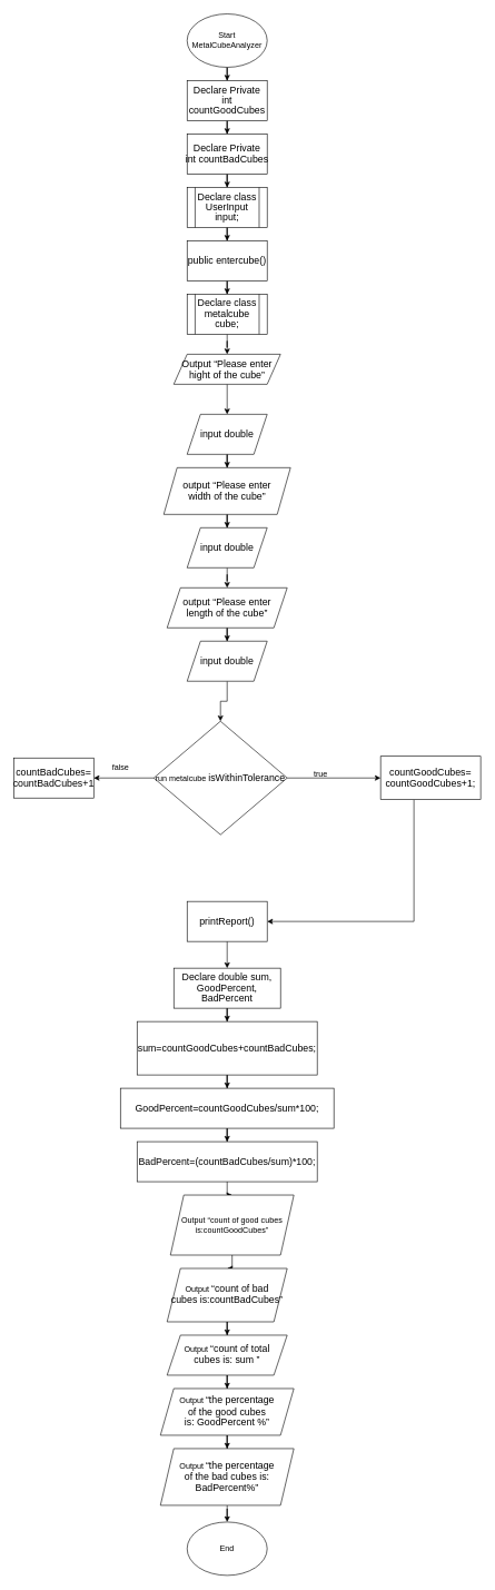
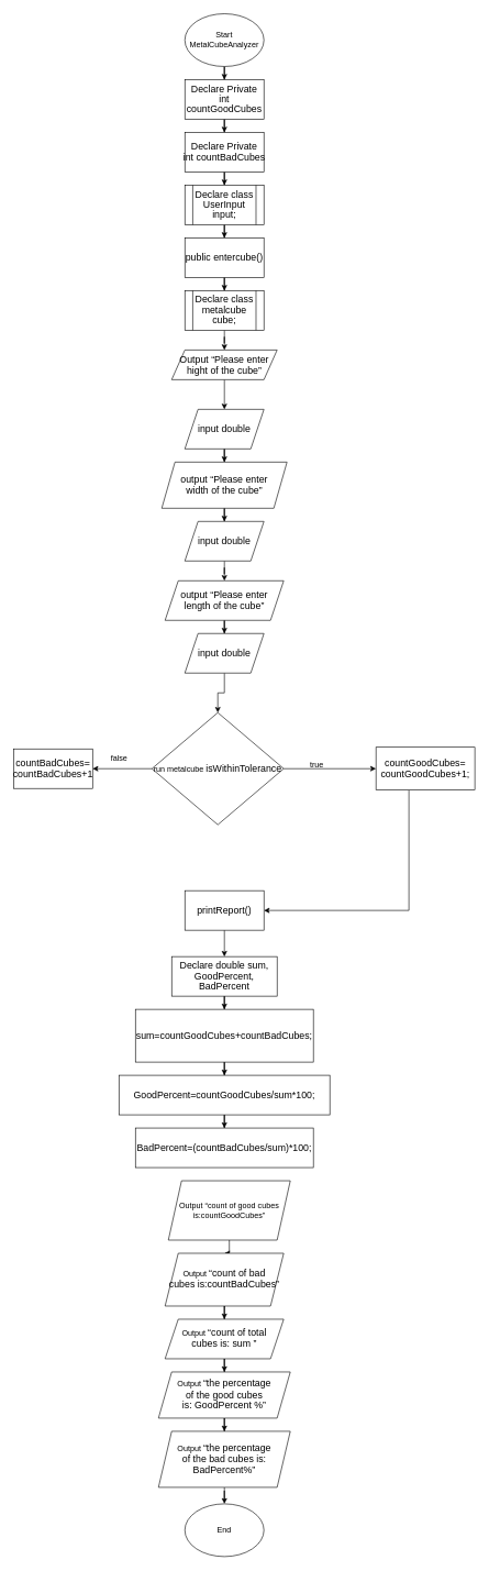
  <mxCell id="0" />
  <mxCell id="1" parent="0" />
  <mxCell id="2" value="" style="edgeStyle=orthogonalEdgeStyle;rounded=0;orthogonalLoop=1;jettySize=auto;html=1;" edge="1" parent="1" source="3" target="5"><mxGeometry relative="1" as="geometry" /></mxCell>
  <mxCell id="3" value="&lt;p class=&quot;MsoNormal&quot;&gt;Start MetalCubeAnalyzer&lt;/p&gt;" style="ellipse;whiteSpace=wrap;html=1;" vertex="1" parent="1"><mxGeometry x="280" y="20" width="120" height="80" as="geometry" /></mxCell>
  <mxCell id="4" value="" style="edgeStyle=orthogonalEdgeStyle;rounded=0;orthogonalLoop=1;jettySize=auto;html=1;" edge="1" parent="1" source="5" target="7"><mxGeometry relative="1" as="geometry" /></mxCell>
  <mxCell id="5" value="&lt;span style=&quot;font-size: 11.0pt ; line-height: 107% ; font-family: &amp;#34;calibri&amp;#34; , sans-serif&quot;&gt;Declare Private int countGoodCubes&lt;/span&gt;" style="whiteSpace=wrap;html=1;" vertex="1" parent="1"><mxGeometry x="280" y="120" width="120" height="60" as="geometry" /></mxCell>
  <mxCell id="6" value="" style="edgeStyle=orthogonalEdgeStyle;rounded=0;orthogonalLoop=1;jettySize=auto;html=1;" edge="1" parent="1" source="7" target="9"><mxGeometry relative="1" as="geometry" /></mxCell>
  <mxCell id="7" value="&lt;span style=&quot;font-size: 11.0pt ; line-height: 107% ; font-family: &amp;#34;calibri&amp;#34; , sans-serif&quot;&gt;Declare Private int&amp;nbsp;&lt;span style=&quot;font-size: 11.0pt ; line-height: 107% ; font-family: &amp;#34;calibri&amp;#34; , sans-serif&quot;&gt;countBadCubes&lt;/span&gt;&lt;/span&gt;" style="whiteSpace=wrap;html=1;" vertex="1" parent="1"><mxGeometry x="280" y="200" width="120" height="60" as="geometry" /></mxCell>
  <mxCell id="8" value="" style="edgeStyle=orthogonalEdgeStyle;rounded=0;orthogonalLoop=1;jettySize=auto;html=1;" edge="1" parent="1" source="9" target="11"><mxGeometry relative="1" as="geometry" /></mxCell>
  <mxCell id="9" value="&lt;span style=&quot;font-size: 11.0pt ; line-height: 107% ; font-family: &amp;#34;calibri&amp;#34; , sans-serif&quot;&gt;Declare class UserInput&lt;br/&gt;input;&lt;/span&gt;" style="shape=process;whiteSpace=wrap;html=1;backgroundOutline=1;" vertex="1" parent="1"><mxGeometry x="280" y="280" width="120" height="60" as="geometry" /></mxCell>
  <mxCell id="10" value="" style="edgeStyle=orthogonalEdgeStyle;rounded=0;orthogonalLoop=1;jettySize=auto;html=1;" edge="1" parent="1" source="11" target="13"><mxGeometry relative="1" as="geometry" /></mxCell>
  <mxCell id="11" value="&lt;span style=&quot;font-size: 11.0pt ; line-height: 107% ; font-family: &amp;#34;calibri&amp;#34; , sans-serif&quot;&gt;public entercube()&lt;/span&gt;" style="whiteSpace=wrap;html=1;" vertex="1" parent="1"><mxGeometry x="280" y="360" width="120" height="60" as="geometry" /></mxCell>
  <mxCell id="12" value="" style="edgeStyle=orthogonalEdgeStyle;rounded=0;orthogonalLoop=1;jettySize=auto;html=1;" edge="1" parent="1" source="13" target="15"><mxGeometry relative="1" as="geometry" /></mxCell>
  <mxCell id="13" value="&lt;span style=&quot;font-size: 11.0pt ; line-height: 107% ; font-family: &amp;#34;calibri&amp;#34; , sans-serif&quot;&gt;Declare class metalcube&lt;br/&gt;cube;&lt;/span&gt;" style="shape=process;whiteSpace=wrap;html=1;backgroundOutline=1;" vertex="1" parent="1"><mxGeometry x="280" y="440" width="120" height="60" as="geometry" /></mxCell>
  <mxCell id="14" value="" style="edgeStyle=orthogonalEdgeStyle;rounded=0;orthogonalLoop=1;jettySize=auto;html=1;" edge="1" parent="1" source="15" target="17"><mxGeometry relative="1" as="geometry" /></mxCell>
  <mxCell id="15" value="&lt;span style=&quot;font-size: 11.0pt ; line-height: 107% ; font-family: &amp;#34;calibri&amp;#34; , sans-serif&quot;&gt;Output “Please enter&lt;br/&gt;hight of the cube”&lt;/span&gt;" style="shape=parallelogram;perimeter=parallelogramPerimeter;whiteSpace=wrap;html=1;fixedSize=1;" vertex="1" parent="1"><mxGeometry x="260" y="530" width="160" height="45" as="geometry" /></mxCell>
  <mxCell id="16" value="" style="edgeStyle=orthogonalEdgeStyle;rounded=0;orthogonalLoop=1;jettySize=auto;html=1;" edge="1" parent="1" source="17" target="19"><mxGeometry relative="1" as="geometry" /></mxCell>
  <mxCell id="17" value="&lt;span style=&quot;font-size: 11.0pt ; line-height: 107% ; font-family: &amp;#34;calibri&amp;#34; , sans-serif&quot;&gt;input double&lt;/span&gt;" style="shape=parallelogram;perimeter=parallelogramPerimeter;whiteSpace=wrap;html=1;fixedSize=1;" vertex="1" parent="1"><mxGeometry x="280" y="620" width="120" height="60" as="geometry" /></mxCell>
  <mxCell id="18" value="" style="edgeStyle=orthogonalEdgeStyle;rounded=0;orthogonalLoop=1;jettySize=auto;html=1;" edge="1" parent="1" source="19" target="21"><mxGeometry relative="1" as="geometry" /></mxCell>
  <mxCell id="19" value="&lt;span style=&quot;font-size: 11.0pt ; line-height: 107% ; font-family: &amp;#34;calibri&amp;#34; , sans-serif&quot;&gt;output “Please enter&lt;br&gt;width of the cube”&lt;/span&gt;" style="shape=parallelogram;perimeter=parallelogramPerimeter;whiteSpace=wrap;html=1;fixedSize=1;" vertex="1" parent="1"><mxGeometry x="245" y="700" width="190" height="70" as="geometry" /></mxCell>
  <mxCell id="20" value="" style="edgeStyle=orthogonalEdgeStyle;rounded=0;orthogonalLoop=1;jettySize=auto;html=1;" edge="1" parent="1" source="21" target="23"><mxGeometry relative="1" as="geometry" /></mxCell>
  <mxCell id="21" value="&lt;span style=&quot;font-family: &amp;#34;calibri&amp;#34; , sans-serif ; font-size: 14.667px&quot;&gt;input double&lt;/span&gt;" style="shape=parallelogram;perimeter=parallelogramPerimeter;whiteSpace=wrap;html=1;fixedSize=1;" vertex="1" parent="1"><mxGeometry x="280" y="790" width="120" height="60" as="geometry" /></mxCell>
  <mxCell id="22" value="" style="edgeStyle=orthogonalEdgeStyle;rounded=0;orthogonalLoop=1;jettySize=auto;html=1;" edge="1" parent="1" source="23" target="25"><mxGeometry relative="1" as="geometry" /></mxCell>
  <mxCell id="23" value="&lt;span style=&quot;font-size: 11.0pt ; line-height: 107% ; font-family: &amp;#34;calibri&amp;#34; , sans-serif&quot;&gt;output “Please enter&lt;br&gt;length of the cube”&lt;/span&gt;" style="shape=parallelogram;perimeter=parallelogramPerimeter;whiteSpace=wrap;html=1;fixedSize=1;" vertex="1" parent="1"><mxGeometry x="250" y="880" width="180" height="60" as="geometry" /></mxCell>
  <mxCell id="24" value="" style="edgeStyle=orthogonalEdgeStyle;rounded=0;orthogonalLoop=1;jettySize=auto;html=1;" edge="1" parent="1" source="25" target="28"><mxGeometry relative="1" as="geometry" /></mxCell>
  <mxCell id="25" value="&lt;span style=&quot;font-family: &amp;#34;calibri&amp;#34; , sans-serif ; font-size: 14.667px&quot;&gt;input double&lt;/span&gt;" style="shape=parallelogram;perimeter=parallelogramPerimeter;whiteSpace=wrap;html=1;fixedSize=1;" vertex="1" parent="1"><mxGeometry x="280" y="960" width="120" height="60" as="geometry" /></mxCell>
  <mxCell id="26" value="" style="edgeStyle=orthogonalEdgeStyle;rounded=0;orthogonalLoop=1;jettySize=auto;html=1;" edge="1" parent="1" source="28" target="30"><mxGeometry relative="1" as="geometry" /></mxCell>
  <mxCell id="27" value="" style="edgeStyle=orthogonalEdgeStyle;rounded=0;orthogonalLoop=1;jettySize=auto;html=1;" edge="1" parent="1" source="28" target="32"><mxGeometry relative="1" as="geometry" /></mxCell>
  <mxCell id="28" value="run metalcube&amp;nbsp;&lt;span style=&quot;font-size: 11.0pt ; line-height: 107% ; font-family: &amp;#34;calibri&amp;#34; , sans-serif&quot;&gt;isWithinTolerance&lt;/span&gt;" style="rhombus;whiteSpace=wrap;html=1;" vertex="1" parent="1"><mxGeometry x="230" y="1080" width="200" height="170" as="geometry" /></mxCell>
  <mxCell id="29" style="edgeStyle=orthogonalEdgeStyle;rounded=0;orthogonalLoop=1;jettySize=auto;html=1;entryX=1;entryY=0.5;entryDx=0;entryDy=0;" edge="1" parent="1" source="30" target="35"><mxGeometry relative="1" as="geometry"><Array as="points"><mxPoint x="620" y="1380" /></Array></mxGeometry></mxCell>
  <mxCell id="30" value="&lt;span style=&quot;font-size: 11.0pt ; line-height: 107% ; font-family: &amp;#34;calibri&amp;#34; , sans-serif&quot;&gt;countGoodCubes= countGoodCubes+1;&lt;/span&gt;" style="whiteSpace=wrap;html=1;" vertex="1" parent="1"><mxGeometry x="570" y="1132.5" width="150" height="65" as="geometry" /></mxCell>
  <mxCell id="31" value="true" style="text;html=1;align=center;verticalAlign=middle;resizable=0;points=[];autosize=1;" vertex="1" parent="1"><mxGeometry x="460" y="1150" width="40" height="20" as="geometry" /></mxCell>
  <mxCell id="32" value="&lt;span style=&quot;font-size: 11.0pt ; line-height: 107% ; font-family: &amp;#34;calibri&amp;#34; , sans-serif&quot;&gt;countBadCubes= countBadCubes+1&lt;/span&gt;" style="whiteSpace=wrap;html=1;" vertex="1" parent="1"><mxGeometry x="20" y="1135" width="120" height="60" as="geometry" /></mxCell>
  <mxCell id="33" value="false" style="text;html=1;align=center;verticalAlign=middle;resizable=0;points=[];autosize=1;" vertex="1" parent="1"><mxGeometry x="160" y="1140" width="40" height="20" as="geometry" /></mxCell>
  <mxCell id="34" value="" style="edgeStyle=orthogonalEdgeStyle;rounded=0;orthogonalLoop=1;jettySize=auto;html=1;" edge="1" parent="1" source="35" target="37"><mxGeometry relative="1" as="geometry" /></mxCell>
  <mxCell id="35" value="&lt;span style=&quot;font-size: 11.0pt ; line-height: 107% ; font-family: &amp;#34;calibri&amp;#34; , sans-serif&quot;&gt;printReport()&lt;/span&gt;" style="rounded=0;whiteSpace=wrap;html=1;" vertex="1" parent="1"><mxGeometry x="280" y="1350" width="120" height="60" as="geometry" /></mxCell>
  <mxCell id="36" value="" style="edgeStyle=orthogonalEdgeStyle;rounded=0;orthogonalLoop=1;jettySize=auto;html=1;" edge="1" parent="1" source="37" target="39"><mxGeometry relative="1" as="geometry" /></mxCell>
  <mxCell id="37" value="&lt;span style=&quot;font-size: 11.0pt ; line-height: 107% ; font-family: &amp;#34;calibri&amp;#34; , sans-serif&quot;&gt;Declare double sum, GoodPercent,&lt;br/&gt;BadPercent&lt;/span&gt;" style="whiteSpace=wrap;html=1;rounded=0;" vertex="1" parent="1"><mxGeometry x="260" y="1450" width="160" height="60" as="geometry" /></mxCell>
  <mxCell id="38" value="" style="edgeStyle=orthogonalEdgeStyle;rounded=0;orthogonalLoop=1;jettySize=auto;html=1;" edge="1" parent="1" source="39" target="41"><mxGeometry relative="1" as="geometry" /></mxCell>
  <mxCell id="39" value="&lt;span style=&quot;font-size: 11.0pt ; line-height: 107% ; font-family: &amp;#34;calibri&amp;#34; , sans-serif&quot;&gt;sum=countGoodCubes+countBadCubes;&lt;/span&gt;" style="whiteSpace=wrap;html=1;rounded=0;" vertex="1" parent="1"><mxGeometry x="205" y="1530" width="270" height="80" as="geometry" /></mxCell>
  <mxCell id="40" value="" style="edgeStyle=orthogonalEdgeStyle;rounded=0;orthogonalLoop=1;jettySize=auto;html=1;" edge="1" parent="1" source="41" target="43"><mxGeometry relative="1" as="geometry" /></mxCell>
  <mxCell id="41" value="&lt;span style=&quot;font-size: 11.0pt ; line-height: 107% ; font-family: &amp;#34;calibri&amp;#34; , sans-serif&quot;&gt;GoodPercent=countGoodCubes/sum*100;&lt;/span&gt;" style="whiteSpace=wrap;html=1;rounded=0;" vertex="1" parent="1"><mxGeometry x="180" y="1630" width="320" height="60" as="geometry" /></mxCell>
- <mxCell id="42" value="" style="edgeStyle=orthogonalEdgeStyle;rounded=0;orthogonalLoop=1;jettySize=auto;html=1;" edge="1" parent="1" source="43" target="45"><mxGeometry relative="1" as="geometry" /></mxCell>
  <mxCell id="43" value="&lt;span style=&quot;font-size: 11.0pt ; line-height: 107% ; font-family: &amp;#34;calibri&amp;#34; , sans-serif&quot;&gt;BadPercent=(countBadCubes/sum)*100;&lt;/span&gt;" style="whiteSpace=wrap;html=1;rounded=0;" vertex="1" parent="1"><mxGeometry x="205" y="1710" width="270" height="60" as="geometry" /></mxCell>
  <mxCell id="44" value="" style="edgeStyle=orthogonalEdgeStyle;rounded=0;orthogonalLoop=1;jettySize=auto;html=1;" edge="1" parent="1" source="45" target="47"><mxGeometry relative="1" as="geometry" /></mxCell>
  <mxCell id="45" value="&lt;p class=&quot;MsoNormal&quot;&gt;Output “count of good cubes is:countGoodCubes”&lt;/p&gt;" style="shape=parallelogram;perimeter=parallelogramPerimeter;whiteSpace=wrap;html=1;fixedSize=1;rounded=0;" vertex="1" parent="1"><mxGeometry x="255" y="1790" width="185" height="90" as="geometry" /></mxCell>
  <mxCell id="46" value="" style="edgeStyle=orthogonalEdgeStyle;rounded=0;orthogonalLoop=1;jettySize=auto;html=1;" edge="1" parent="1" source="47" target="49"><mxGeometry relative="1" as="geometry" /></mxCell>
  <mxCell id="47" value="&lt;span style=&quot;font-size: 11.0pt ; line-height: 107% ; font-family: &amp;#34;calibri&amp;#34; , sans-serif&quot;&gt;&lt;span style=&quot;font-family: &amp;#34;helvetica&amp;#34; ; font-size: 12px&quot;&gt;Output&amp;nbsp;&lt;/span&gt;“count of bad&lt;br&gt;cubes is:countBadCubes”&lt;/span&gt;" style="shape=parallelogram;perimeter=parallelogramPerimeter;whiteSpace=wrap;html=1;fixedSize=1;rounded=0;" vertex="1" parent="1"><mxGeometry x="250" y="1900" width="180" height="80" as="geometry" /></mxCell>
  <mxCell id="48" value="" style="edgeStyle=orthogonalEdgeStyle;rounded=0;orthogonalLoop=1;jettySize=auto;html=1;" edge="1" parent="1" source="49" target="51"><mxGeometry relative="1" as="geometry" /></mxCell>
  <mxCell id="49" value="&lt;span style=&quot;font-size: 11.0pt ; line-height: 107% ; font-family: &amp;#34;calibri&amp;#34; , sans-serif&quot;&gt;&lt;span style=&quot;font-family: &amp;#34;helvetica&amp;#34; ; font-size: 12px&quot;&gt;Output&amp;nbsp;&lt;/span&gt;“count of total&lt;br&gt;cubes is: sum ”&lt;/span&gt;" style="shape=parallelogram;perimeter=parallelogramPerimeter;whiteSpace=wrap;html=1;fixedSize=1;rounded=0;" vertex="1" parent="1"><mxGeometry x="250" y="2000" width="180" height="60" as="geometry" /></mxCell>
  <mxCell id="50" value="" style="edgeStyle=orthogonalEdgeStyle;rounded=0;orthogonalLoop=1;jettySize=auto;html=1;" edge="1" parent="1" source="51" target="53"><mxGeometry relative="1" as="geometry" /></mxCell>
  <mxCell id="51" value="&lt;span style=&quot;font-size: 11.0pt ; line-height: 107% ; font-family: &amp;#34;calibri&amp;#34; , sans-serif&quot;&gt;&lt;span style=&quot;font-family: &amp;#34;helvetica&amp;#34; ; font-size: 12px&quot;&gt;Output&amp;nbsp;&lt;/span&gt;“the percentage&lt;br&gt;of the good cubes &lt;br&gt;is: GoodPercent %”&lt;/span&gt;" style="shape=parallelogram;perimeter=parallelogramPerimeter;whiteSpace=wrap;html=1;fixedSize=1;rounded=0;" vertex="1" parent="1"><mxGeometry x="240" y="2080" width="200" height="70" as="geometry" /></mxCell>
  <mxCell id="52" value="" style="edgeStyle=orthogonalEdgeStyle;rounded=0;orthogonalLoop=1;jettySize=auto;html=1;" edge="1" parent="1" source="53" target="54"><mxGeometry relative="1" as="geometry" /></mxCell>
  <mxCell id="53" value="&lt;span style=&quot;font-size: 11.0pt ; line-height: 107% ; font-family: &amp;#34;calibri&amp;#34; , sans-serif&quot;&gt;&lt;span style=&quot;font-family: &amp;#34;helvetica&amp;#34; ; font-size: 12px&quot;&gt;Output&amp;nbsp;&lt;/span&gt;“the percentage&lt;br&gt;of the bad cubes is: BadPercent%”&lt;/span&gt;" style="shape=parallelogram;perimeter=parallelogramPerimeter;whiteSpace=wrap;html=1;fixedSize=1;rounded=0;" vertex="1" parent="1"><mxGeometry x="240" y="2170" width="200" height="85" as="geometry" /></mxCell>
  <mxCell id="54" value="End" style="ellipse;whiteSpace=wrap;html=1;rounded=0;" vertex="1" parent="1"><mxGeometry x="280" y="2280" width="120" height="80" as="geometry" /></mxCell>
